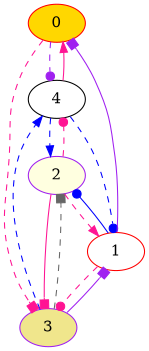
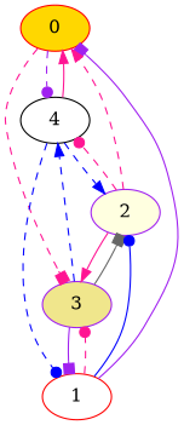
  digraph {
    node [color=red fillcolor=white style=filled]
    edge [arrowhead=dot color=deeppink style=dashed]
    0 [fillcolor=gold]
    4 [color=black]
    3 [color=purple fillcolor=khaki]
    1
    2 [color=purple fillcolor=lightyellow]
    0 -> 4 [color=purple]
    0 -> 3 [arrowhead=box]
    4 -> 0 [arrowhead=normal style=solid]
    4 -> 1 [color=blue]
    4 -> 2 [arrowhead=normal color=blue]
    3 -> 4 [arrowhead=normal color=blue]
    3 -> 1 [arrowhead=box color=purple style=solid]
-   3 -> 2 [arrowhead=box color=gray40]
+   3 -> 2 [arrowhead=box color=gray40 style=solid]
    1 -> 0 [arrowhead=box color=purple style=solid]
    1 -> 3
    1 -> 2 [color=blue style=solid]
    2 -> 4
-   2 -> 3 [arrowhead=box style=solid]
-   2 -> 1 [arrowhead=normal]
+   2 -> 3 [arrowhead=normal style=solid]
+   2 -> 0 [arrowhead=normal]
  }
